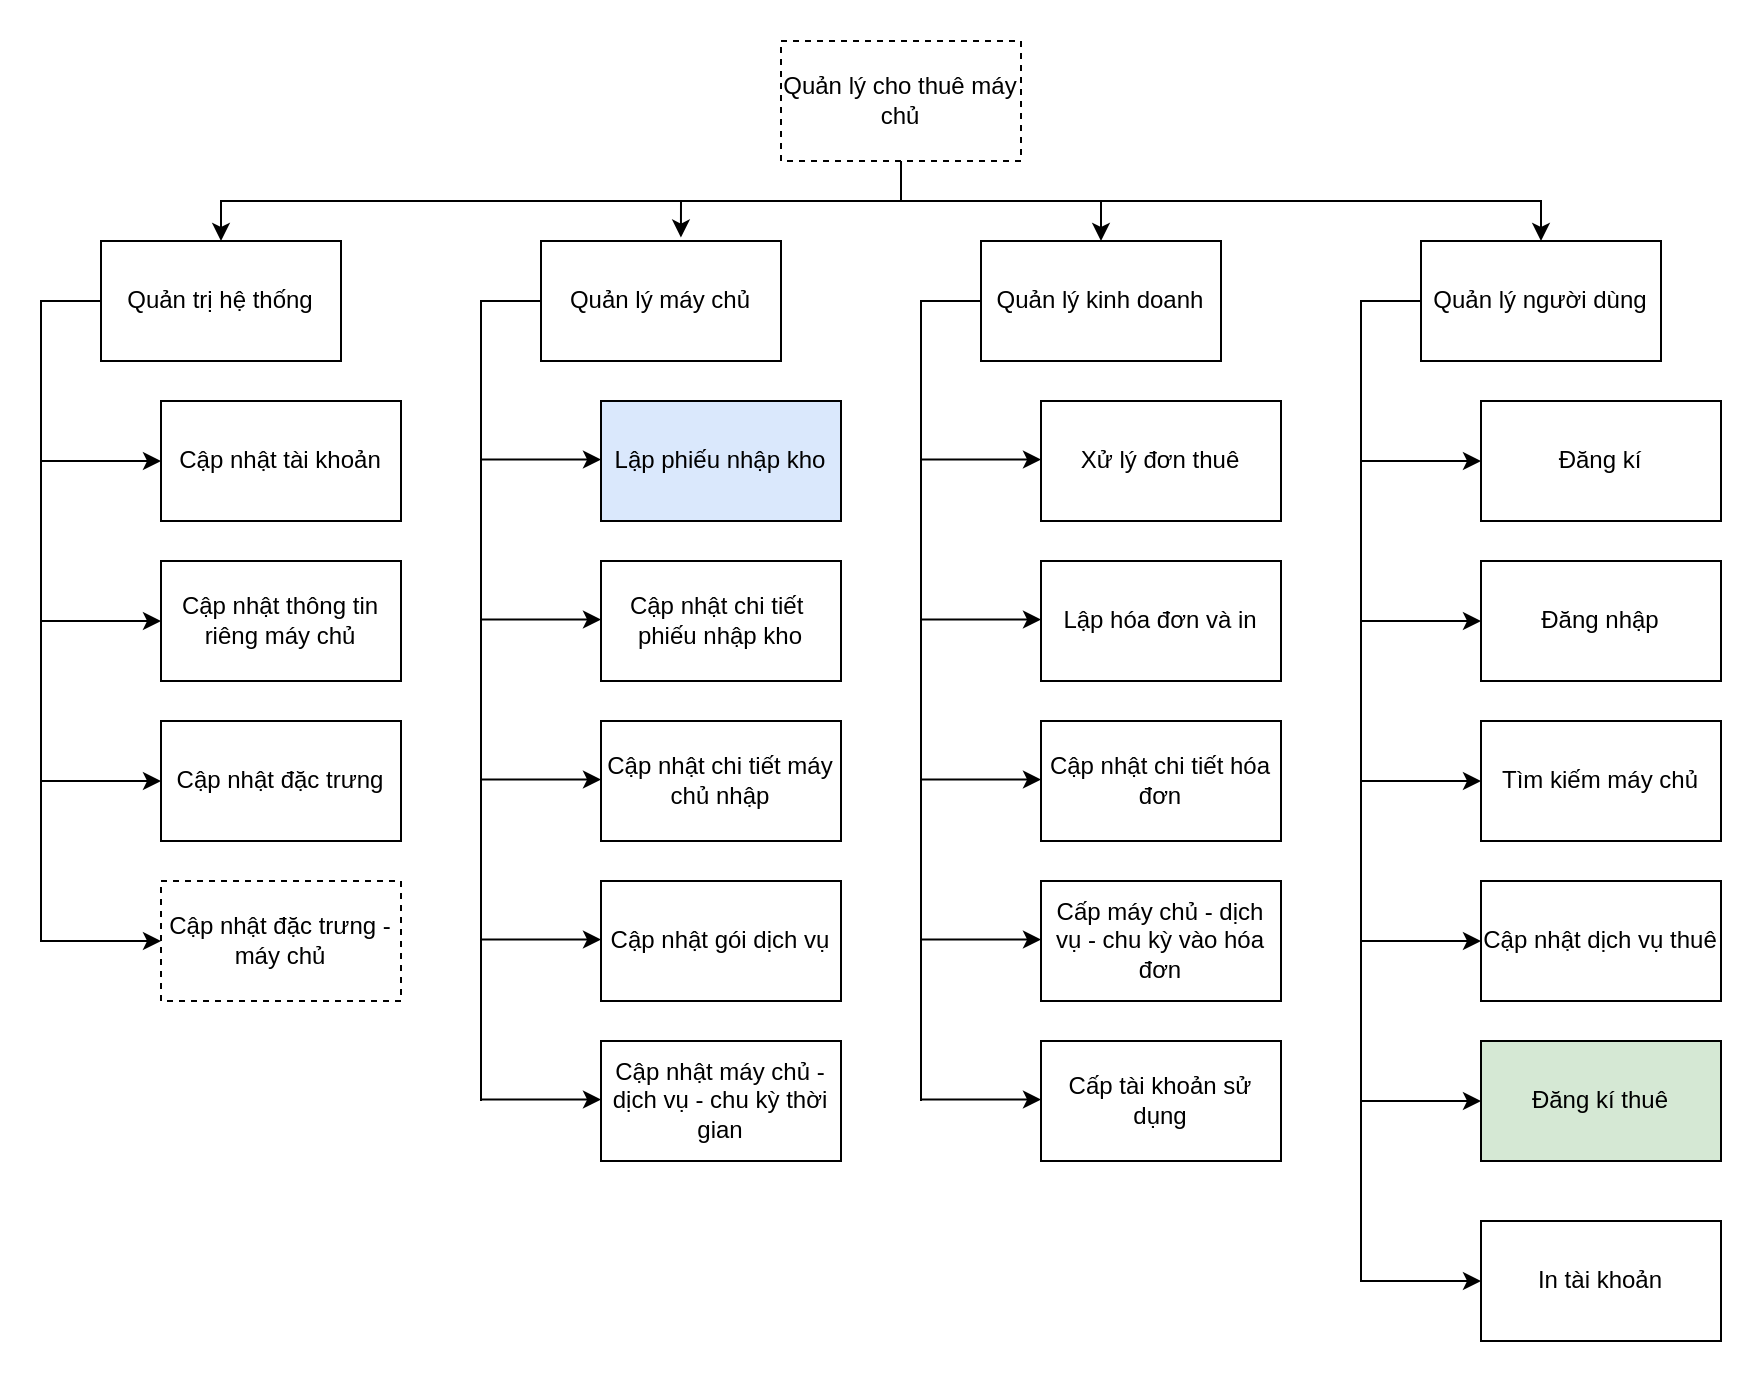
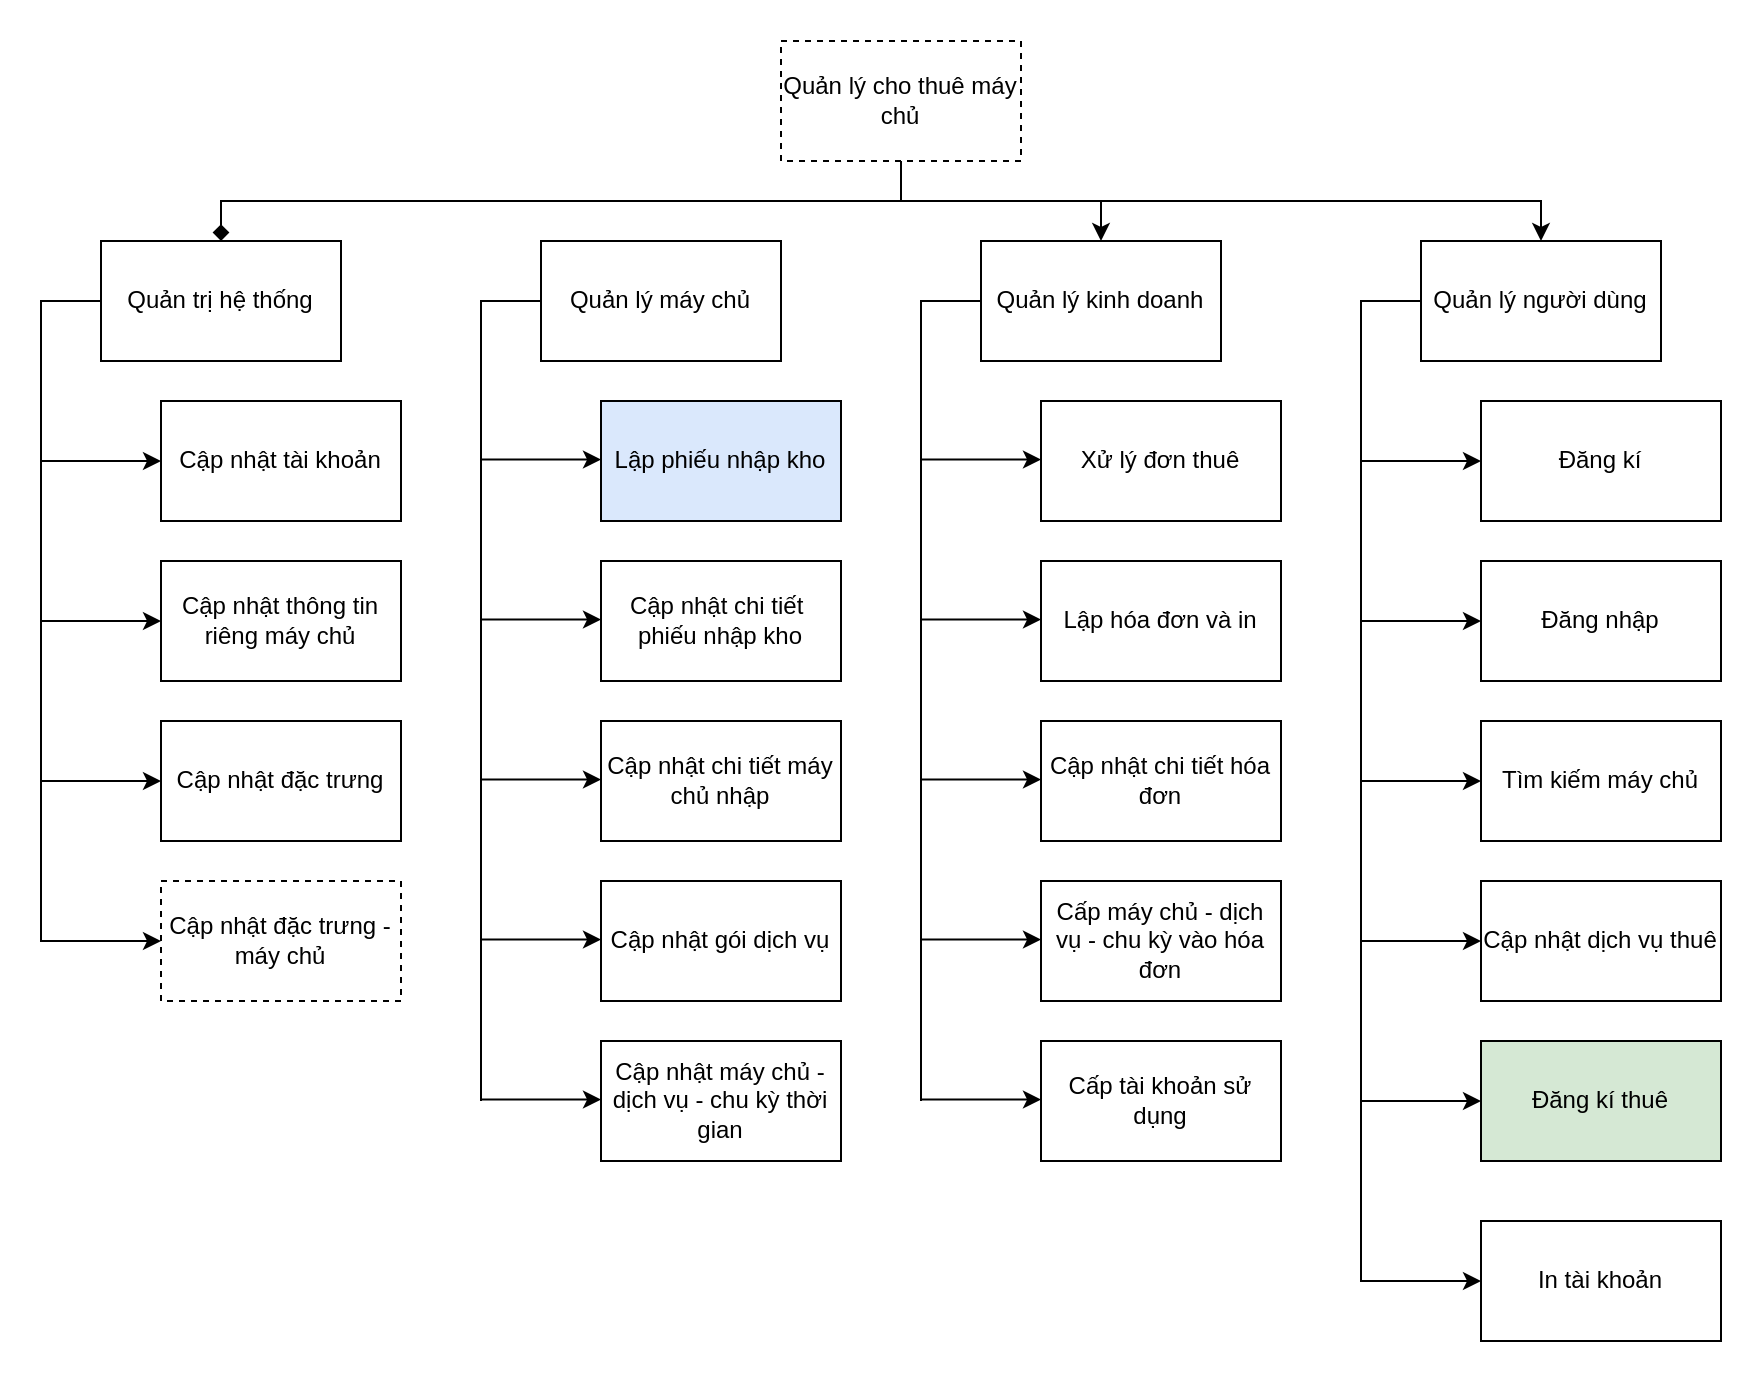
  <mxCell id="0" />
  <mxCell id="1" parent="0" />
  <mxCell id="2" style="edgeStyle=orthogonalEdgeStyle;rounded=0;orthogonalLoop=1;jettySize=auto;html=1;entryX=0.5;entryY=0;entryDx=0;entryDy=0;" parent="1" source="5" target="17" edge="1"><mxGeometry relative="1" as="geometry" /></mxCell>
  <mxCell id="3" style="edgeStyle=orthogonalEdgeStyle;rounded=0;orthogonalLoop=1;jettySize=auto;html=1;exitX=0.5;exitY=1;exitDx=0;exitDy=0;" parent="1" source="5" target="19" edge="1"><mxGeometry relative="1" as="geometry" /></mxCell>
- <mxCell id="4" style="edgeStyle=orthogonalEdgeStyle;rounded=0;orthogonalLoop=1;jettySize=auto;html=1;exitX=0.5;exitY=1;exitDx=0;exitDy=0;" parent="1" source="5" target="6" edge="1"><mxGeometry relative="1" as="geometry" /></mxCell>
+ <mxCell id="4" style="edgeStyle=orthogonalEdgeStyle;rounded=0;orthogonalLoop=1;jettySize=auto;html=1;exitX=0.5;exitY=1;exitDx=0;exitDy=0;endArrow=diamond;" parent="1" source="5" target="6" edge="1"><mxGeometry relative="1" as="geometry" /></mxCell>
  <mxCell id="5" value="Quản lý cho thuê máy chủ" style="rounded=0;whiteSpace=wrap;html=1;dashed=1;" parent="1" vertex="1"><mxGeometry x="390" y="20" width="120" height="60" as="geometry" /></mxCell>
  <mxCell id="6" value="Quản trị hệ thống" style="rounded=0;whiteSpace=wrap;html=1;" parent="1" vertex="1"><mxGeometry x="50" y="120" width="120" height="60" as="geometry" /></mxCell>
  <mxCell id="7" value="Cập nhật tài khoản" style="rounded=0;whiteSpace=wrap;html=1;" parent="1" vertex="1"><mxGeometry x="80" y="200" width="120" height="60" as="geometry" /></mxCell>
  <mxCell id="8" value="Cập nhật thông tin riêng máy chủ" style="rounded=0;whiteSpace=wrap;html=1;" parent="1" vertex="1"><mxGeometry x="80" y="280" width="120" height="60" as="geometry" /></mxCell>
  <mxCell id="9" value="Cập nhật đặc trưng" style="rounded=0;whiteSpace=wrap;html=1;" parent="1" vertex="1"><mxGeometry x="80" y="360" width="120" height="60" as="geometry" /></mxCell>
  <mxCell id="10" value="Cập nhật đặc trưng - máy chủ" style="rounded=0;whiteSpace=wrap;html=1;dashed=1;" parent="1" vertex="1"><mxGeometry x="80" y="440" width="120" height="60" as="geometry" /></mxCell>
  <mxCell id="11" value="Quản lý máy chủ" style="rounded=0;whiteSpace=wrap;html=1;" parent="1" vertex="1"><mxGeometry x="270" y="120" width="120" height="60" as="geometry" /></mxCell>
  <mxCell id="12" value="Lập phiếu nhập kho" style="rounded=0;whiteSpace=wrap;html=1;fillColor=#dae8fc;" parent="1" vertex="1"><mxGeometry x="300" y="200" width="120" height="60" as="geometry" /></mxCell>
  <mxCell id="13" value="Cập nhật chi tiết&amp;nbsp; phiếu nhập kho" style="rounded=0;whiteSpace=wrap;html=1;" parent="1" vertex="1"><mxGeometry x="300" y="280" width="120" height="60" as="geometry" /></mxCell>
  <mxCell id="14" value="Cập nhật chi tiết máy chủ nhập" style="rounded=0;whiteSpace=wrap;html=1;" parent="1" vertex="1"><mxGeometry x="300" y="360" width="120" height="60" as="geometry" /></mxCell>
  <mxCell id="15" value="Cập nhật gói dịch vụ" style="rounded=0;whiteSpace=wrap;html=1;" parent="1" vertex="1"><mxGeometry x="300" y="440" width="120" height="60" as="geometry" /></mxCell>
  <mxCell id="16" value="Cập nhật máy chủ - dịch vụ - chu kỳ thời gian" style="rounded=0;whiteSpace=wrap;html=1;" parent="1" vertex="1"><mxGeometry x="300" y="520" width="120" height="60" as="geometry" /></mxCell>
  <mxCell id="17" value="Quản lý kinh doanh" style="rounded=0;whiteSpace=wrap;html=1;" parent="1" vertex="1"><mxGeometry x="490" y="120" width="120" height="60" as="geometry" /></mxCell>
  <mxCell id="18" value="Xử lý đơn thuê" style="rounded=0;whiteSpace=wrap;html=1;" parent="1" vertex="1"><mxGeometry x="520" y="200" width="120" height="60" as="geometry" /></mxCell>
  <mxCell id="19" value="Quản lý người dùng" style="rounded=0;whiteSpace=wrap;html=1;" parent="1" vertex="1"><mxGeometry x="710" y="120" width="120" height="60" as="geometry" /></mxCell>
  <mxCell id="20" value="Đăng kí" style="rounded=0;whiteSpace=wrap;html=1;" parent="1" vertex="1"><mxGeometry x="740" y="200" width="120" height="60" as="geometry" /></mxCell>
  <mxCell id="21" value="Đăng nhập" style="rounded=0;whiteSpace=wrap;html=1;" parent="1" vertex="1"><mxGeometry x="740" y="280" width="120" height="60" as="geometry" /></mxCell>
  <mxCell id="22" value="Tìm kiếm máy chủ" style="rounded=0;whiteSpace=wrap;html=1;" parent="1" vertex="1"><mxGeometry x="740" y="360" width="120" height="60" as="geometry" /></mxCell>
  <mxCell id="23" value="Cập nhật dịch vụ thuê" style="rounded=0;whiteSpace=wrap;html=1;" parent="1" vertex="1"><mxGeometry x="740" y="440" width="120" height="60" as="geometry" /></mxCell>
  <mxCell id="24" value="Đăng kí thuê" style="rounded=0;whiteSpace=wrap;html=1;fillColor=#d5e8d4;" parent="1" vertex="1"><mxGeometry x="740" y="520" width="120" height="60" as="geometry" /></mxCell>
  <mxCell id="25" value="In tài khoản" style="rounded=0;whiteSpace=wrap;html=1;" parent="1" vertex="1"><mxGeometry x="740" y="610" width="120" height="60" as="geometry" /></mxCell>
  <mxCell id="26" value="Lập hóa đơn và in" style="rounded=0;whiteSpace=wrap;html=1;" parent="1" vertex="1"><mxGeometry x="520" y="280" width="120" height="60" as="geometry" /></mxCell>
  <mxCell id="27" value="Cập nhật chi tiết hóa đơn" style="rounded=0;whiteSpace=wrap;html=1;" parent="1" vertex="1"><mxGeometry x="520" y="360" width="120" height="60" as="geometry" /></mxCell>
  <mxCell id="28" value="Cấp máy chủ - dịch vụ - chu kỳ vào hóa đơn" style="rounded=0;whiteSpace=wrap;html=1;" parent="1" vertex="1"><mxGeometry x="520" y="440" width="120" height="60" as="geometry" /></mxCell>
  <mxCell id="29" value="Cấp tài khoản sử dụng" style="rounded=0;whiteSpace=wrap;html=1;" parent="1" vertex="1"><mxGeometry x="520" y="520" width="120" height="60" as="geometry" /></mxCell>
- <mxCell id="30" style="edgeStyle=orthogonalEdgeStyle;rounded=0;orthogonalLoop=1;jettySize=auto;html=1;entryX=0.583;entryY=-0.029;entryDx=0;entryDy=0;entryPerimeter=0;" parent="1" source="5" target="11" edge="1"><mxGeometry relative="1" as="geometry" /></mxCell>
  <mxCell id="31" value="" style="endArrow=classic;html=1;rounded=0;entryX=0;entryY=0.5;entryDx=0;entryDy=0;" parent="1" edge="1"><mxGeometry width="50" height="50" relative="1" as="geometry"><mxPoint x="240" y="229.29" as="sourcePoint" /><mxPoint x="300" y="229.29" as="targetPoint" /></mxGeometry></mxCell>
  <mxCell id="32" value="" style="endArrow=classic;html=1;rounded=0;" parent="1" edge="1"><mxGeometry width="50" height="50" relative="1" as="geometry"><mxPoint x="240" y="309.29" as="sourcePoint" /><mxPoint x="300" y="309.29" as="targetPoint" /></mxGeometry></mxCell>
  <mxCell id="33" value="" style="endArrow=classic;html=1;rounded=0;entryX=0;entryY=0.5;entryDx=0;entryDy=0;" parent="1" edge="1"><mxGeometry width="50" height="50" relative="1" as="geometry"><mxPoint x="240" y="389.29" as="sourcePoint" /><mxPoint x="300" y="389.29" as="targetPoint" /></mxGeometry></mxCell>
  <mxCell id="34" value="" style="endArrow=classic;html=1;rounded=0;entryX=0;entryY=0.5;entryDx=0;entryDy=0;" parent="1" edge="1"><mxGeometry width="50" height="50" relative="1" as="geometry"><mxPoint x="240" y="469.29" as="sourcePoint" /><mxPoint x="300" y="469.29" as="targetPoint" /></mxGeometry></mxCell>
  <mxCell id="35" value="" style="endArrow=classic;html=1;rounded=0;" parent="1" edge="1"><mxGeometry width="50" height="50" relative="1" as="geometry"><mxPoint x="240" y="549.29" as="sourcePoint" /><mxPoint x="300" y="549.29" as="targetPoint" /></mxGeometry></mxCell>
  <mxCell id="36" value="" style="endArrow=none;html=1;rounded=0;" parent="1" edge="1"><mxGeometry width="50" height="50" relative="1" as="geometry"><mxPoint x="240" y="550" as="sourcePoint" /><mxPoint x="270" y="150" as="targetPoint" /><Array as="points"><mxPoint x="240" y="150" /></Array></mxGeometry></mxCell>
  <mxCell id="37" value="" style="endArrow=classic;html=1;rounded=0;entryX=0;entryY=0.5;entryDx=0;entryDy=0;" parent="1" edge="1"><mxGeometry width="50" height="50" relative="1" as="geometry"><mxPoint x="460" y="229.29" as="sourcePoint" /><mxPoint x="520" y="229.29" as="targetPoint" /></mxGeometry></mxCell>
  <mxCell id="38" value="" style="endArrow=classic;html=1;rounded=0;" parent="1" edge="1"><mxGeometry width="50" height="50" relative="1" as="geometry"><mxPoint x="460" y="309.29" as="sourcePoint" /><mxPoint x="520" y="309.29" as="targetPoint" /></mxGeometry></mxCell>
  <mxCell id="39" value="" style="endArrow=classic;html=1;rounded=0;entryX=0;entryY=0.5;entryDx=0;entryDy=0;" parent="1" edge="1"><mxGeometry width="50" height="50" relative="1" as="geometry"><mxPoint x="460" y="389.29" as="sourcePoint" /><mxPoint x="520" y="389.29" as="targetPoint" /></mxGeometry></mxCell>
  <mxCell id="40" value="" style="endArrow=classic;html=1;rounded=0;entryX=0;entryY=0.5;entryDx=0;entryDy=0;" parent="1" edge="1"><mxGeometry width="50" height="50" relative="1" as="geometry"><mxPoint x="460" y="469.29" as="sourcePoint" /><mxPoint x="520" y="469.29" as="targetPoint" /></mxGeometry></mxCell>
  <mxCell id="41" value="" style="endArrow=classic;html=1;rounded=0;" parent="1" edge="1"><mxGeometry width="50" height="50" relative="1" as="geometry"><mxPoint x="460" y="549.29" as="sourcePoint" /><mxPoint x="520" y="549.29" as="targetPoint" /></mxGeometry></mxCell>
  <mxCell id="42" value="" style="endArrow=none;html=1;rounded=0;" parent="1" edge="1"><mxGeometry width="50" height="50" relative="1" as="geometry"><mxPoint x="460" y="550" as="sourcePoint" /><mxPoint x="490" y="150" as="targetPoint" /><Array as="points"><mxPoint x="460" y="150" /></Array></mxGeometry></mxCell>
  <mxCell id="43" style="edgeStyle=orthogonalEdgeStyle;rounded=0;orthogonalLoop=1;jettySize=auto;html=1;entryX=0;entryY=0.5;entryDx=0;entryDy=0;" parent="1" edge="1"><mxGeometry relative="1" as="geometry"><mxPoint x="740" y="640" as="targetPoint" /><mxPoint x="710" y="150" as="sourcePoint" /><Array as="points"><mxPoint x="680" y="150" /><mxPoint x="680" y="640" /></Array></mxGeometry></mxCell>
  <mxCell id="44" value="" style="endArrow=classic;html=1;rounded=0;entryX=0;entryY=0.5;entryDx=0;entryDy=0;" parent="1" edge="1"><mxGeometry width="50" height="50" relative="1" as="geometry"><mxPoint x="680" y="230" as="sourcePoint" /><mxPoint x="740" y="230" as="targetPoint" /></mxGeometry></mxCell>
  <mxCell id="45" value="" style="endArrow=classic;html=1;rounded=0;" parent="1" edge="1"><mxGeometry width="50" height="50" relative="1" as="geometry"><mxPoint x="680" y="310" as="sourcePoint" /><mxPoint x="740" y="310" as="targetPoint" /></mxGeometry></mxCell>
  <mxCell id="46" value="" style="endArrow=classic;html=1;rounded=0;entryX=0;entryY=0.5;entryDx=0;entryDy=0;" parent="1" edge="1"><mxGeometry width="50" height="50" relative="1" as="geometry"><mxPoint x="680" y="390" as="sourcePoint" /><mxPoint x="740" y="390" as="targetPoint" /></mxGeometry></mxCell>
  <mxCell id="47" value="" style="endArrow=classic;html=1;rounded=0;entryX=0;entryY=0.5;entryDx=0;entryDy=0;" parent="1" edge="1"><mxGeometry width="50" height="50" relative="1" as="geometry"><mxPoint x="680" y="470" as="sourcePoint" /><mxPoint x="740" y="470" as="targetPoint" /></mxGeometry></mxCell>
  <mxCell id="48" value="" style="endArrow=classic;html=1;rounded=0;" parent="1" edge="1"><mxGeometry width="50" height="50" relative="1" as="geometry"><mxPoint x="680" y="550" as="sourcePoint" /><mxPoint x="740" y="550" as="targetPoint" /></mxGeometry></mxCell>
  <mxCell id="49" style="edgeStyle=orthogonalEdgeStyle;rounded=0;orthogonalLoop=1;jettySize=auto;html=1;entryX=0;entryY=0.5;entryDx=0;entryDy=0;" parent="1" target="10" edge="1"><mxGeometry relative="1" as="geometry"><mxPoint x="80" y="640" as="targetPoint" /><mxPoint x="50" y="150" as="sourcePoint" /><Array as="points"><mxPoint x="20" y="150" /><mxPoint x="20" y="470" /><mxPoint x="80" y="470" /></Array></mxGeometry></mxCell>
  <mxCell id="50" value="" style="endArrow=classic;html=1;rounded=0;entryX=0;entryY=0.5;entryDx=0;entryDy=0;" parent="1" edge="1"><mxGeometry width="50" height="50" relative="1" as="geometry"><mxPoint x="20" y="230" as="sourcePoint" /><mxPoint x="80" y="230" as="targetPoint" /></mxGeometry></mxCell>
  <mxCell id="51" value="" style="endArrow=classic;html=1;rounded=0;" parent="1" edge="1"><mxGeometry width="50" height="50" relative="1" as="geometry"><mxPoint x="20" y="310" as="sourcePoint" /><mxPoint x="80" y="310" as="targetPoint" /></mxGeometry></mxCell>
  <mxCell id="52" value="" style="endArrow=classic;html=1;rounded=0;entryX=0;entryY=0.5;entryDx=0;entryDy=0;" parent="1" edge="1"><mxGeometry width="50" height="50" relative="1" as="geometry"><mxPoint x="20" y="390" as="sourcePoint" /><mxPoint x="80" y="390" as="targetPoint" /></mxGeometry></mxCell>
